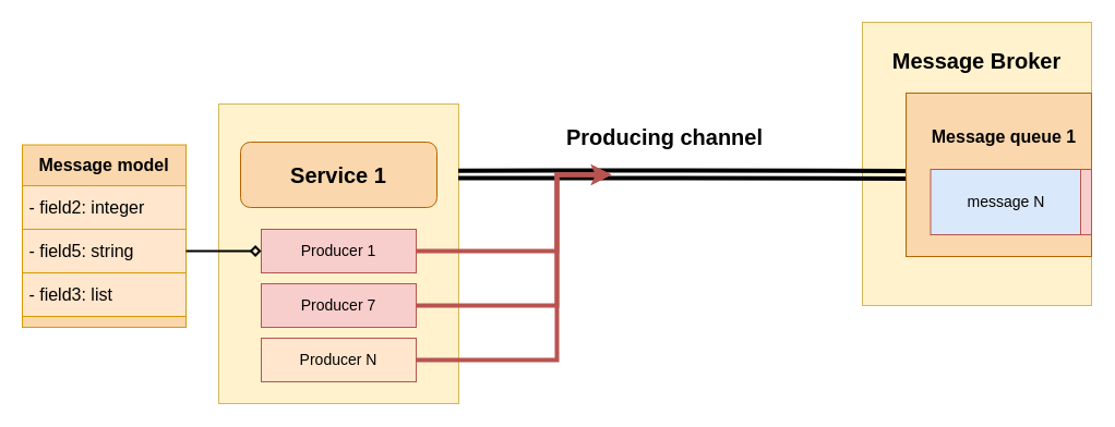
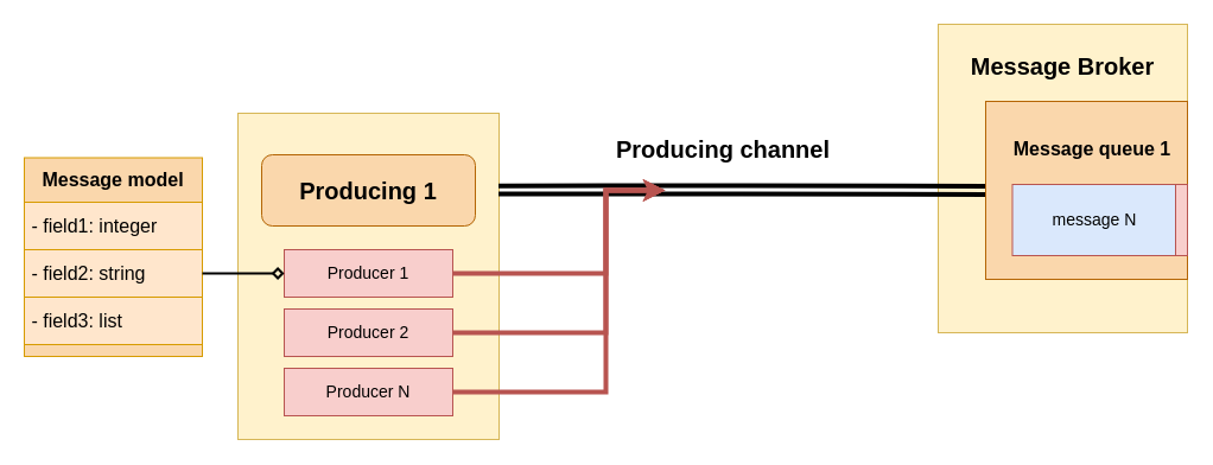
  <mxCell id="0" />
  <mxCell id="1" parent="0" />
  <mxCell id="2" value="" style="rounded=0;whiteSpace=wrap;html=1;fontSize=14;strokeWidth=1;fillColor=#fff2cc;strokeColor=#d6b656;" parent="1" vertex="1"><mxGeometry x="200" y="95" width="220" height="275" as="geometry" /></mxCell>
- <mxCell id="3" value="&lt;b&gt;&lt;font style=&quot;font-size: 20px&quot;&gt;Service 1&lt;/font&gt;&lt;/b&gt;" style="rounded=1;whiteSpace=wrap;html=1;fillColor=#fad7ac;strokeColor=#b46504;" parent="1" vertex="1"><mxGeometry x="220" y="130" width="180" height="60" as="geometry" /></mxCell>
+ <mxCell id="3" value="&lt;b&gt;&lt;font style=&quot;font-size: 20px&quot;&gt;Producing 1&lt;/font&gt;&lt;/b&gt;" style="rounded=1;whiteSpace=wrap;html=1;fillColor=#fad7ac;strokeColor=#b46504;" parent="1" vertex="1"><mxGeometry x="220" y="130" width="180" height="60" as="geometry" /></mxCell>
  <mxCell id="4" value="" style="rounded=0;whiteSpace=wrap;html=1;fillColor=#fff2cc;strokeColor=#d6b656;strokeWidth=1;perimeterSpacing=0;" parent="1" vertex="1"><mxGeometry x="790" y="20" width="210" height="260" as="geometry" /></mxCell>
  <mxCell id="5" value="" style="shape=link;html=1;rounded=0;fontSize=14;startArrow=none;startFill=0;strokeWidth=4;edgeStyle=orthogonalEdgeStyle;targetPerimeterSpacing=0;fillColor=#f5f5f5;strokeColor=#000000;exitX=0.998;exitY=0.235;exitDx=0;exitDy=0;exitPerimeter=0;" parent="1" source="2" edge="1"><mxGeometry width="100" relative="1" as="geometry"><mxPoint x="430" y="160" as="sourcePoint" /><mxPoint x="830" y="160" as="targetPoint" /></mxGeometry></mxCell>
  <mxCell id="6" value="" style="rounded=0;whiteSpace=wrap;html=1;fillColor=#fad7ac;strokeColor=#b46504;" parent="1" vertex="1"><mxGeometry x="830" y="85" width="170" height="150" as="geometry" /></mxCell>
  <mxCell id="7" value="&lt;font style=&quot;font-size: 14px&quot;&gt;message N&lt;/font&gt;" style="rounded=0;whiteSpace=wrap;html=1;fillColor=#dae8fc;strokeColor=#b85450;" parent="1" vertex="1"><mxGeometry x="852.5" y="155" width="137.5" height="60" as="geometry" /></mxCell>
  <mxCell id="8" value="" style="rounded=0;whiteSpace=wrap;html=1;fillColor=#f8cecc;strokeColor=#b85450;" parent="1" vertex="1"><mxGeometry x="990" y="155" width="10" height="60" as="geometry" /></mxCell>
  <mxCell id="9" value="&lt;font style=&quot;font-size: 20px&quot;&gt;&lt;b&gt;Producing channel&lt;/b&gt;&lt;/font&gt;" style="text;html=1;strokeColor=none;fillColor=none;align=center;verticalAlign=middle;whiteSpace=wrap;rounded=0;" parent="1" vertex="1"><mxGeometry x="500" y="110" width="217.5" height="30" as="geometry" /></mxCell>
  <mxCell id="10" value="&lt;font style=&quot;font-size: 20px&quot;&gt;&lt;b&gt;Message Broker&lt;/b&gt;&lt;/font&gt;" style="text;html=1;strokeColor=none;fillColor=none;align=center;verticalAlign=middle;whiteSpace=wrap;rounded=0;dashed=1;" parent="1" vertex="1"><mxGeometry x="810" y="40" width="170" height="30" as="geometry" /></mxCell>
  <mxCell id="11" value="&lt;b&gt;&lt;font style=&quot;font-size: 16px&quot;&gt;Message queue 1&lt;/font&gt;&lt;/b&gt;" style="text;html=1;fillColor=none;align=center;verticalAlign=middle;whiteSpace=wrap;rounded=0;fontSize=13;" parent="1" vertex="1"><mxGeometry x="840" y="105" width="160" height="40" as="geometry" /></mxCell>
  <mxCell id="12" value="Producer 1" style="rounded=0;whiteSpace=wrap;html=1;fontSize=14;strokeWidth=1;fillColor=#f8cecc;strokeColor=#b85450;" parent="1" vertex="1"><mxGeometry x="239" y="210" width="142" height="40" as="geometry" /></mxCell>
- <mxCell id="13" value="Producer 7" style="rounded=0;whiteSpace=wrap;html=1;fontSize=14;strokeWidth=1;fillColor=#f8cecc;strokeColor=#b85450;" parent="1" vertex="1"><mxGeometry x="239" y="260" width="142" height="40" as="geometry" /></mxCell>
+ <mxCell id="13" value="Producer 2" style="rounded=0;whiteSpace=wrap;html=1;fontSize=14;strokeWidth=1;fillColor=#f8cecc;strokeColor=#b85450;" parent="1" vertex="1"><mxGeometry x="239" y="260" width="142" height="40" as="geometry" /></mxCell>
  <mxCell id="14" value="" style="endArrow=classic;startArrow=none;html=1;rounded=0;edgeStyle=orthogonalEdgeStyle;exitX=1;exitY=0.5;exitDx=0;exitDy=0;startFill=0;strokeWidth=4;fillColor=#f8cecc;strokeColor=#b85450;" parent="1" source="12" edge="1"><mxGeometry width="50" height="50" relative="1" as="geometry"><mxPoint x="430" y="244.5" as="sourcePoint" /><mxPoint x="560" y="160" as="targetPoint" /><Array as="points"><mxPoint x="510" y="230" /><mxPoint x="510" y="160" /><mxPoint x="560" y="160" /></Array></mxGeometry></mxCell>
  <mxCell id="15" value="" style="endArrow=classic;startArrow=none;html=1;rounded=0;edgeStyle=orthogonalEdgeStyle;exitX=1;exitY=0.5;exitDx=0;exitDy=0;startFill=0;strokeWidth=4;fillColor=#f8cecc;strokeColor=#b85450;" parent="1" source="13" edge="1"><mxGeometry width="50" height="50" relative="1" as="geometry"><mxPoint x="391" y="255" as="sourcePoint" /><mxPoint x="560" y="160" as="targetPoint" /><Array as="points"><mxPoint x="510" y="280" /><mxPoint x="510" y="160" /></Array></mxGeometry></mxCell>
- <mxCell id="16" value="Producer N" style="rounded=0;whiteSpace=wrap;html=1;fontSize=14;strokeWidth=1;fillColor=#ffe6cc;strokeColor=#b85450;" parent="1" vertex="1"><mxGeometry x="239" y="310" width="142" height="40" as="geometry" /></mxCell>
+ <mxCell id="16" value="Producer N" style="rounded=0;whiteSpace=wrap;html=1;fontSize=14;strokeWidth=1;fillColor=#f8cecc;strokeColor=#b85450;" parent="1" vertex="1"><mxGeometry x="239" y="310" width="142" height="40" as="geometry" /></mxCell>
  <mxCell id="17" value="" style="endArrow=classic;startArrow=none;html=1;rounded=0;edgeStyle=orthogonalEdgeStyle;startFill=0;strokeWidth=4;fillColor=#f8cecc;strokeColor=#b85450;" parent="1" edge="1"><mxGeometry width="50" height="50" relative="1" as="geometry"><mxPoint x="381" y="330" as="sourcePoint" /><mxPoint x="560" y="160" as="targetPoint" /><Array as="points"><mxPoint x="381" y="330" /><mxPoint x="510" y="330" /><mxPoint x="510" y="160" /></Array></mxGeometry></mxCell>
  <mxCell id="18" value="" style="rounded=0;whiteSpace=wrap;html=1;fontSize=14;strokeWidth=1;fillColor=#FAD7AC;strokeColor=#d79b00;" parent="1" vertex="1"><mxGeometry x="20" y="132.5" width="150" height="167.5" as="geometry" /></mxCell>
  <mxCell id="19" value="&lt;b&gt;&lt;font style=&quot;font-size: 16px&quot;&gt;Message model&lt;/font&gt;&lt;/b&gt;" style="text;html=1;fillColor=none;align=center;verticalAlign=middle;whiteSpace=wrap;rounded=0;fontSize=13;" parent="1" vertex="1"><mxGeometry x="20" y="132.5" width="150" height="37.5" as="geometry" /></mxCell>
- <mxCell id="20" value="&lt;font style=&quot;font-size: 16px&quot;&gt;&amp;nbsp;- field2: integer&lt;/font&gt;" style="text;html=1;fillColor=#ffe6cc;align=left;verticalAlign=middle;whiteSpace=wrap;rounded=0;fontSize=13;strokeColor=#d79b00;" parent="1" vertex="1"><mxGeometry x="20" y="170" width="150" height="40" as="geometry" /></mxCell>
- <mxCell id="21" value="&lt;font style=&quot;font-size: 16px&quot;&gt;&amp;nbsp;- field5: string&lt;/font&gt;" style="text;html=1;fillColor=#ffe6cc;align=left;verticalAlign=middle;whiteSpace=wrap;rounded=0;fontSize=13;strokeColor=#d79b00;" parent="1" vertex="1"><mxGeometry x="20" y="210" width="150" height="40" as="geometry" /></mxCell>
+ <mxCell id="20" value="&lt;font style=&quot;font-size: 16px&quot;&gt;&amp;nbsp;- field1: integer&lt;/font&gt;" style="text;html=1;fillColor=#ffe6cc;align=left;verticalAlign=middle;whiteSpace=wrap;rounded=0;fontSize=13;strokeColor=#d79b00;" parent="1" vertex="1"><mxGeometry x="20" y="170" width="150" height="40" as="geometry" /></mxCell>
+ <mxCell id="21" value="&lt;font style=&quot;font-size: 16px&quot;&gt;&amp;nbsp;- field2: string&lt;/font&gt;" style="text;html=1;fillColor=#ffe6cc;align=left;verticalAlign=middle;whiteSpace=wrap;rounded=0;fontSize=13;strokeColor=#d79b00;" parent="1" vertex="1"><mxGeometry x="20" y="210" width="150" height="40" as="geometry" /></mxCell>
  <mxCell id="22" value="&lt;font style=&quot;font-size: 16px&quot;&gt;&amp;nbsp;- field3: list&lt;/font&gt;" style="text;html=1;fillColor=#ffe6cc;align=left;verticalAlign=middle;whiteSpace=wrap;rounded=0;fontSize=13;strokeColor=#d79b00;" parent="1" vertex="1"><mxGeometry x="20" y="250" width="150" height="40" as="geometry" /></mxCell>
  <mxCell id="23" value="" style="endArrow=diamond;startArrow=none;html=1;rounded=0;fontSize=14;targetPerimeterSpacing=0;strokeColor=#000000;strokeWidth=2;edgeStyle=orthogonalEdgeStyle;entryX=0;entryY=0.5;entryDx=0;entryDy=0;exitX=1;exitY=0.5;exitDx=0;exitDy=0;startFill=0;endFill=0;" parent="1" source="21" target="12" edge="1"><mxGeometry width="50" height="50" relative="1" as="geometry"><mxPoint x="90" y="440" as="sourcePoint" /><mxPoint x="140" y="390" as="targetPoint" /></mxGeometry></mxCell>
